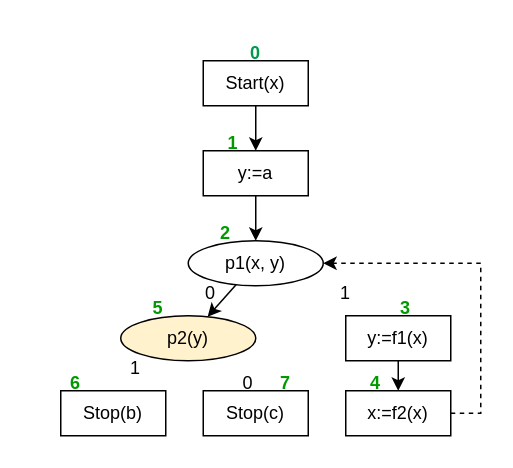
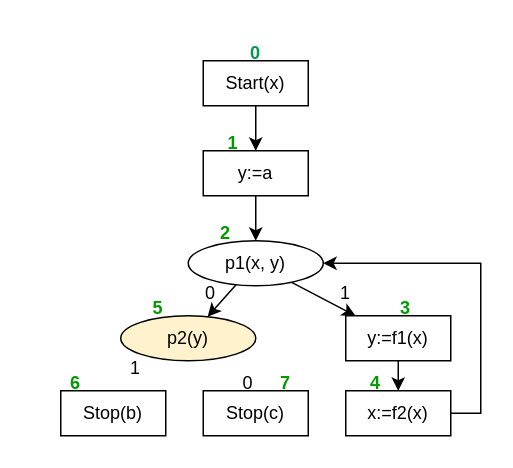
  <mxCell id="0" />
  <mxCell id="1" parent="0" />
  <mxCell id="2" value="&lt;b&gt;&lt;font color=&quot;#00994D&quot;&gt;0&lt;/font&gt;&lt;/b&gt;" style="text;html=1;strokeColor=none;fillColor=none;align=center;verticalAlign=middle;whiteSpace=wrap;rounded=0;" vertex="1" parent="1"><mxGeometry x="140" y="20" width="60" height="30" as="geometry" /></mxCell>
  <mxCell id="3" value="&lt;font color=&quot;#009900&quot;&gt;&lt;b&gt;1&lt;/b&gt;&lt;/font&gt;" style="text;html=1;strokeColor=none;fillColor=none;align=center;verticalAlign=middle;whiteSpace=wrap;rounded=0;" vertex="1" parent="1"><mxGeometry x="125" y="80" width="60" height="30" as="geometry" /></mxCell>
  <mxCell id="4" value="&lt;font color=&quot;#009900&quot;&gt;&lt;b&gt;2&lt;/b&gt;&lt;/font&gt;" style="text;html=1;strokeColor=none;fillColor=none;align=center;verticalAlign=middle;whiteSpace=wrap;rounded=0;" vertex="1" parent="1"><mxGeometry x="120" y="140" width="60" height="30" as="geometry" /></mxCell>
  <mxCell id="5" value="&lt;font color=&quot;#009900&quot;&gt;&lt;b&gt;3&lt;/b&gt;&lt;/font&gt;" style="text;html=1;strokeColor=none;fillColor=none;align=center;verticalAlign=middle;whiteSpace=wrap;rounded=0;" vertex="1" parent="1"><mxGeometry x="240" y="190" width="60" height="30" as="geometry" /></mxCell>
  <mxCell id="6" value="&lt;font color=&quot;#009900&quot;&gt;&lt;b&gt;4&lt;/b&gt;&lt;/font&gt;" style="text;html=1;strokeColor=none;fillColor=none;align=center;verticalAlign=middle;whiteSpace=wrap;rounded=0;" vertex="1" parent="1"><mxGeometry x="220" y="240" width="60" height="30" as="geometry" /></mxCell>
  <mxCell id="7" value="&lt;font color=&quot;#009900&quot;&gt;&lt;b&gt;5&lt;/b&gt;&lt;/font&gt;" style="text;html=1;strokeColor=none;fillColor=none;align=center;verticalAlign=middle;whiteSpace=wrap;rounded=0;" vertex="1" parent="1"><mxGeometry x="75" y="190" width="60" height="30" as="geometry" /></mxCell>
  <mxCell id="8" value="&lt;font color=&quot;#009900&quot;&gt;&lt;b&gt;6&lt;/b&gt;&lt;/font&gt;" style="text;html=1;strokeColor=none;fillColor=none;align=center;verticalAlign=middle;whiteSpace=wrap;rounded=0;fontColor=default;" vertex="1" parent="1"><mxGeometry x="20" y="240" width="60" height="30" as="geometry" /></mxCell>
  <mxCell id="9" value="&lt;font color=&quot;#009900&quot;&gt;&lt;b&gt;7&lt;/b&gt;&lt;/font&gt;" style="text;html=1;strokeColor=none;fillColor=none;align=center;verticalAlign=middle;whiteSpace=wrap;rounded=0;fontColor=default;" vertex="1" parent="1"><mxGeometry x="160" y="240" width="60" height="30" as="geometry" /></mxCell>
  <mxCell id="10" value="Start(x)" style="rounded=0;whiteSpace=wrap;html=1;" vertex="1" parent="1"><mxGeometry x="135" y="40" width="70" height="30" as="geometry" /></mxCell>
  <mxCell id="11" value="y:=a" style="rounded=0;whiteSpace=wrap;html=1;" vertex="1" parent="1"><mxGeometry x="135" y="100" width="70" height="30" as="geometry" /></mxCell>
  <mxCell id="12" value="" style="endArrow=classic;html=1;rounded=0;startArrow=none;" edge="1" parent="1" source="10" target="11"><mxGeometry width="50" height="50" relative="1" as="geometry"><mxPoint x="352.172" y="607.927" as="sourcePoint" /><mxPoint x="291.536" y="642.18" as="targetPoint" /></mxGeometry></mxCell>
  <mxCell id="13" value="p1(x, y)" style="ellipse;whiteSpace=wrap;html=1;" vertex="1" parent="1"><mxGeometry x="125" y="160" width="90" height="30" as="geometry" /></mxCell>
  <mxCell id="14" value="" style="endArrow=classic;html=1;rounded=0;startArrow=none;" edge="1" parent="1" source="11" target="13"><mxGeometry width="50" height="50" relative="1" as="geometry"><mxPoint x="180" y="80" as="sourcePoint" /><mxPoint x="180" y="110" as="targetPoint" /></mxGeometry></mxCell>
  <mxCell id="15" value="x:=f2(x)" style="rounded=0;whiteSpace=wrap;html=1;" vertex="1" parent="1"><mxGeometry x="230" y="260" width="70" height="30" as="geometry" /></mxCell>
  <mxCell id="16" value="y:=f1(x)" style="rounded=0;whiteSpace=wrap;html=1;" vertex="1" parent="1"><mxGeometry x="230" y="210" width="70" height="30" as="geometry" /></mxCell>
+ <mxCell id="17" value="" style="endArrow=classic;html=1;rounded=0;startArrow=none;" edge="1" parent="1" source="13" target="16"><mxGeometry width="50" height="50" relative="1" as="geometry"><mxPoint x="180" y="140" as="sourcePoint" /><mxPoint x="180" y="170" as="targetPoint" /></mxGeometry></mxCell>
  <mxCell id="18" value="" style="endArrow=classic;html=1;rounded=0;startArrow=none;" edge="1" parent="1" source="16" target="15"><mxGeometry width="50" height="50" relative="1" as="geometry"><mxPoint x="225" y="150" as="sourcePoint" /><mxPoint x="225" y="180" as="targetPoint" /></mxGeometry></mxCell>
- <mxCell id="19" value="" style="endArrow=classic;html=1;rounded=0;startArrow=none;dashed=1;" edge="1" parent="1" source="15" target="13"><mxGeometry width="50" height="50" relative="1" as="geometry"><mxPoint x="200" y="160" as="sourcePoint" /><mxPoint x="200" y="190" as="targetPoint" /><Array as="points"><mxPoint x="320" y="275" /><mxPoint x="320" y="175" /></Array></mxGeometry></mxCell>
+ <mxCell id="19" value="" style="endArrow=classic;html=1;rounded=0;startArrow=none;" edge="1" parent="1" source="15" target="13"><mxGeometry width="50" height="50" relative="1" as="geometry"><mxPoint x="200" y="160" as="sourcePoint" /><mxPoint x="200" y="190" as="targetPoint" /><Array as="points"><mxPoint x="320" y="275" /><mxPoint x="320" y="175" /></Array></mxGeometry></mxCell>
  <mxCell id="20" value="" style="endArrow=classic;html=1;rounded=0;startArrow=none;" edge="1" parent="1" source="13" target="23"><mxGeometry width="50" height="50" relative="1" as="geometry"><mxPoint x="180" y="140" as="sourcePoint" /><mxPoint x="131.5" y="210" as="targetPoint" /></mxGeometry></mxCell>
  <mxCell id="21" value="1" style="text;html=1;strokeColor=none;fillColor=none;align=center;verticalAlign=middle;whiteSpace=wrap;rounded=0;" vertex="1" parent="1"><mxGeometry x="200" y="180" width="60" height="30" as="geometry" /></mxCell>
  <mxCell id="22" value="0" style="text;html=1;strokeColor=none;fillColor=none;align=center;verticalAlign=middle;whiteSpace=wrap;rounded=0;" vertex="1" parent="1"><mxGeometry x="110" y="180" width="60" height="30" as="geometry" /></mxCell>
  <mxCell id="23" value="p2(y)" style="ellipse;whiteSpace=wrap;html=1;fillColor=#fff2cc;" vertex="1" parent="1"><mxGeometry x="80" y="210" width="90" height="30" as="geometry" /></mxCell>
  <mxCell id="24" value="Stop(b)" style="rounded=0;whiteSpace=wrap;html=1;" vertex="1" parent="1"><mxGeometry x="40" y="260" width="70" height="30" as="geometry" /></mxCell>
  <mxCell id="25" value="Stop(c)" style="rounded=0;whiteSpace=wrap;html=1;" vertex="1" parent="1"><mxGeometry x="135" y="260" width="70" height="30" as="geometry" /></mxCell>
  <mxCell id="26" value="0" style="text;html=1;strokeColor=none;fillColor=none;align=center;verticalAlign=middle;whiteSpace=wrap;rounded=0;fontColor=default;" vertex="1" parent="1"><mxGeometry x="135" y="240" width="60" height="30" as="geometry" /></mxCell>
  <mxCell id="27" value="1" style="text;html=1;strokeColor=none;fillColor=none;align=center;verticalAlign=middle;whiteSpace=wrap;rounded=0;fontColor=default;" vertex="1" parent="1"><mxGeometry x="60" y="230" width="60" height="30" as="geometry" /></mxCell>
